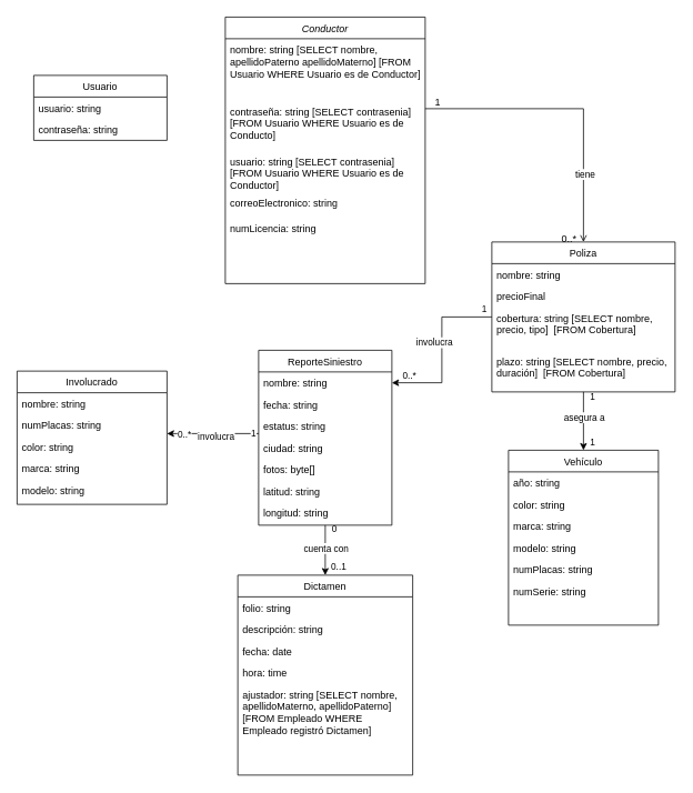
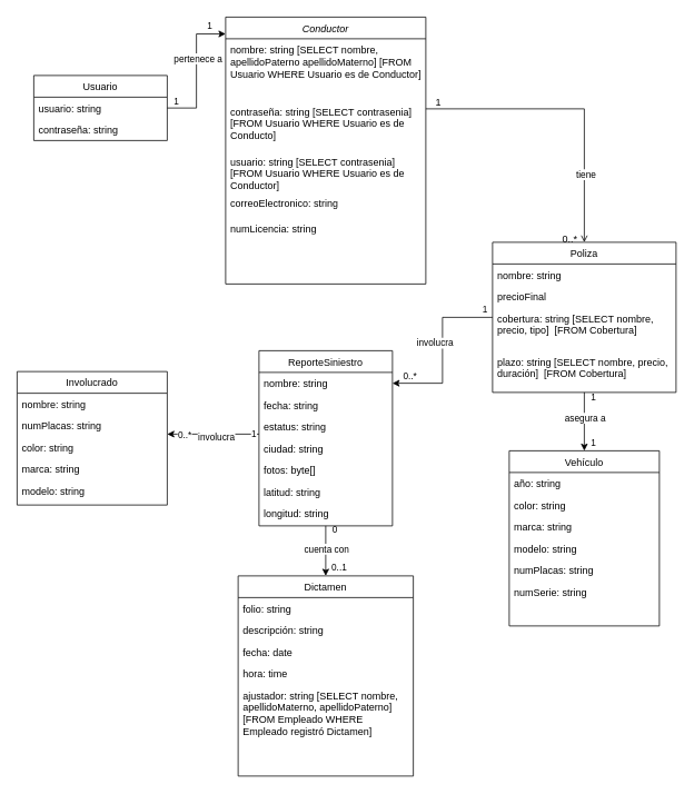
  <mxCell id="0" />
  <mxCell id="1" parent="0" />
  <mxCell id="2" value="Conductor" style="swimlane;fontStyle=2;align=center;verticalAlign=top;childLayout=stackLayout;horizontal=1;startSize=26;horizontalStack=0;resizeParent=1;resizeLast=0;collapsible=1;marginBottom=0;rounded=0;shadow=0;strokeWidth=1;" parent="1" vertex="1"><mxGeometry x="270" y="20" width="240" height="320" as="geometry"><mxRectangle x="230" y="140" width="160" height="26" as="alternateBounds" /></mxGeometry></mxCell>
  <mxCell id="3" value="nombre: string [SELECT nombre, apellidoPaterno apellidoMaterno] [FROM Usuario WHERE Usuario es de Conductor]" style="text;align=left;verticalAlign=top;spacingLeft=4;spacingRight=4;overflow=hidden;rotatable=0;points=[[0,0.5],[1,0.5]];portConstraint=eastwest;whiteSpace=wrap;" parent="2" vertex="1"><mxGeometry y="26" width="240" height="74" as="geometry" /></mxCell>
  <mxCell id="4" value="contraseña: string [SELECT contrasenia] [FROM Usuario WHERE Usuario es de Conducto]" style="text;align=left;verticalAlign=top;spacingLeft=4;spacingRight=4;overflow=hidden;rotatable=0;points=[[0,0.5],[1,0.5]];portConstraint=eastwest;rounded=0;shadow=0;html=0;whiteSpace=wrap;" parent="2" vertex="1"><mxGeometry y="100" width="240" height="60" as="geometry" /></mxCell>
  <mxCell id="5" value="usuario: string [SELECT contrasenia] [FROM Usuario WHERE Usuario es de Conductor]" style="text;align=left;verticalAlign=top;spacingLeft=4;spacingRight=4;overflow=hidden;rotatable=0;points=[[0,0.5],[1,0.5]];portConstraint=eastwest;rounded=0;shadow=0;html=0;whiteSpace=wrap;" parent="2" vertex="1"><mxGeometry y="160" width="240" height="50" as="geometry" /></mxCell>
  <mxCell id="6" value="correoElectronico: string" style="text;align=left;verticalAlign=top;spacingLeft=4;spacingRight=4;overflow=hidden;rotatable=0;points=[[0,0.5],[1,0.5]];portConstraint=eastwest;rounded=0;shadow=0;html=0;whiteSpace=wrap;" vertex="1" parent="2"><mxGeometry y="210" width="240" height="30" as="geometry" /></mxCell>
  <mxCell id="7" value="numLicencia: string" style="text;align=left;verticalAlign=top;spacingLeft=4;spacingRight=4;overflow=hidden;rotatable=0;points=[[0,0.5],[1,0.5]];portConstraint=eastwest;rounded=0;shadow=0;html=0;whiteSpace=wrap;" vertex="1" parent="2"><mxGeometry y="240" width="240" height="30" as="geometry" /></mxCell>
  <mxCell id="8" style="edgeStyle=orthogonalEdgeStyle;rounded=0;orthogonalLoop=1;jettySize=auto;html=1;" edge="1" parent="1" source="16" target="55"><mxGeometry relative="1" as="geometry" /></mxCell>
  <mxCell id="9" value="cuenta con" style="edgeLabel;html=1;align=center;verticalAlign=middle;resizable=0;points=[];" vertex="1" connectable="0" parent="8"><mxGeometry x="-0.372" y="1" relative="1" as="geometry"><mxPoint x="-1" y="8" as="offset" /></mxGeometry></mxCell>
  <mxCell id="10" value="0" style="edgeLabel;html=1;align=center;verticalAlign=middle;resizable=0;points=[];" vertex="1" connectable="0" parent="8"><mxGeometry x="-0.858" y="-1" relative="1" as="geometry"><mxPoint x="11" as="offset" /></mxGeometry></mxCell>
  <mxCell id="11" value="&lt;div&gt;0..1&lt;/div&gt;" style="edgeLabel;html=1;align=center;verticalAlign=middle;resizable=0;points=[];" vertex="1" connectable="0" parent="8"><mxGeometry x="0.636" relative="1" as="geometry"><mxPoint x="15" as="offset" /></mxGeometry></mxCell>
  <mxCell id="12" style="edgeStyle=orthogonalEdgeStyle;rounded=0;orthogonalLoop=1;jettySize=auto;html=1;" edge="1" parent="1" source="16" target="61"><mxGeometry relative="1" as="geometry"><Array as="points"><mxPoint x="270" y="520" /><mxPoint x="270" y="520" /></Array></mxGeometry></mxCell>
  <mxCell id="13" value="involucra" style="edgeLabel;html=1;align=center;verticalAlign=middle;resizable=0;points=[];" vertex="1" connectable="0" parent="12"><mxGeometry x="-0.178" y="1" relative="1" as="geometry"><mxPoint x="-7" y="2" as="offset" /></mxGeometry></mxCell>
  <mxCell id="14" value="1" style="edgeLabel;html=1;align=center;verticalAlign=middle;resizable=0;points=[];" vertex="1" connectable="0" parent="12"><mxGeometry x="-0.872" y="-1" relative="1" as="geometry"><mxPoint as="offset" /></mxGeometry></mxCell>
  <mxCell id="15" value="&lt;div&gt;0..*&lt;/div&gt;" style="edgeLabel;html=1;align=center;verticalAlign=middle;resizable=0;points=[];" vertex="1" connectable="0" parent="12"><mxGeometry x="0.776" relative="1" as="geometry"><mxPoint x="8" as="offset" /></mxGeometry></mxCell>
  <mxCell id="16" value="ReporteSiniestro" style="swimlane;fontStyle=0;align=center;verticalAlign=top;childLayout=stackLayout;horizontal=1;startSize=26;horizontalStack=0;resizeParent=1;resizeLast=0;collapsible=1;marginBottom=0;rounded=0;shadow=0;strokeWidth=1;" parent="1" vertex="1"><mxGeometry x="310" y="420" width="160" height="210" as="geometry"><mxRectangle x="130" y="380" width="160" height="26" as="alternateBounds" /></mxGeometry></mxCell>
  <mxCell id="17" value="nombre: string" style="text;align=left;verticalAlign=top;spacingLeft=4;spacingRight=4;overflow=hidden;rotatable=0;points=[[0,0.5],[1,0.5]];portConstraint=eastwest;" parent="16" vertex="1"><mxGeometry y="26" width="160" height="26" as="geometry" /></mxCell>
  <mxCell id="18" value="fecha: string" style="text;align=left;verticalAlign=top;spacingLeft=4;spacingRight=4;overflow=hidden;rotatable=0;points=[[0,0.5],[1,0.5]];portConstraint=eastwest;rounded=0;shadow=0;html=0;" parent="16" vertex="1"><mxGeometry y="52" width="160" height="26" as="geometry" /></mxCell>
  <mxCell id="19" value="estatus: string" style="text;align=left;verticalAlign=top;spacingLeft=4;spacingRight=4;overflow=hidden;rotatable=0;points=[[0,0.5],[1,0.5]];portConstraint=eastwest;rounded=0;shadow=0;html=0;" vertex="1" parent="16"><mxGeometry y="78" width="160" height="26" as="geometry" /></mxCell>
  <mxCell id="20" value="ciudad: string" style="text;align=left;verticalAlign=top;spacingLeft=4;spacingRight=4;overflow=hidden;rotatable=0;points=[[0,0.5],[1,0.5]];portConstraint=eastwest;rounded=0;shadow=0;html=0;" vertex="1" parent="16"><mxGeometry y="104" width="160" height="26" as="geometry" /></mxCell>
  <mxCell id="21" value="fotos: byte[]" style="text;align=left;verticalAlign=top;spacingLeft=4;spacingRight=4;overflow=hidden;rotatable=0;points=[[0,0.5],[1,0.5]];portConstraint=eastwest;rounded=0;shadow=0;html=0;" vertex="1" parent="16"><mxGeometry y="130" width="160" height="26" as="geometry" /></mxCell>
  <mxCell id="22" value="latitud: string    " style="text;align=left;verticalAlign=top;spacingLeft=4;spacingRight=4;overflow=hidden;rotatable=0;points=[[0,0.5],[1,0.5]];portConstraint=eastwest;rounded=0;shadow=0;html=0;" vertex="1" parent="16"><mxGeometry y="156" width="160" height="26" as="geometry" /></mxCell>
  <mxCell id="23" value="longitud: string" style="text;align=left;verticalAlign=top;spacingLeft=4;spacingRight=4;overflow=hidden;rotatable=0;points=[[0,0.5],[1,0.5]];portConstraint=eastwest;rounded=0;shadow=0;html=0;" vertex="1" parent="16"><mxGeometry y="182" width="160" height="26" as="geometry" /></mxCell>
  <mxCell id="24" value="Vehículo" style="swimlane;fontStyle=0;align=center;verticalAlign=top;childLayout=stackLayout;horizontal=1;startSize=26;horizontalStack=0;resizeParent=1;resizeLast=0;collapsible=1;marginBottom=0;rounded=0;shadow=0;strokeWidth=1;" parent="1" vertex="1"><mxGeometry x="610" y="540" width="180" height="210" as="geometry"><mxRectangle x="340" y="380" width="170" height="26" as="alternateBounds" /></mxGeometry></mxCell>
  <mxCell id="25" value="año: string" style="text;align=left;verticalAlign=top;spacingLeft=4;spacingRight=4;overflow=hidden;rotatable=0;points=[[0,0.5],[1,0.5]];portConstraint=eastwest;" parent="24" vertex="1"><mxGeometry y="26" width="180" height="26" as="geometry" /></mxCell>
  <mxCell id="26" value="color: string" style="text;align=left;verticalAlign=top;spacingLeft=4;spacingRight=4;overflow=hidden;rotatable=0;points=[[0,0.5],[1,0.5]];portConstraint=eastwest;" vertex="1" parent="24"><mxGeometry y="52" width="180" height="26" as="geometry" /></mxCell>
  <mxCell id="27" value="marca: string" style="text;align=left;verticalAlign=top;spacingLeft=4;spacingRight=4;overflow=hidden;rotatable=0;points=[[0,0.5],[1,0.5]];portConstraint=eastwest;" vertex="1" parent="24"><mxGeometry y="78" width="180" height="26" as="geometry" /></mxCell>
  <mxCell id="28" value="modelo: string" style="text;align=left;verticalAlign=top;spacingLeft=4;spacingRight=4;overflow=hidden;rotatable=0;points=[[0,0.5],[1,0.5]];portConstraint=eastwest;" vertex="1" parent="24"><mxGeometry y="104" width="180" height="26" as="geometry" /></mxCell>
  <mxCell id="29" value="numPlacas: string" style="text;align=left;verticalAlign=top;spacingLeft=4;spacingRight=4;overflow=hidden;rotatable=0;points=[[0,0.5],[1,0.5]];portConstraint=eastwest;" vertex="1" parent="24"><mxGeometry y="130" width="180" height="26" as="geometry" /></mxCell>
  <mxCell id="30" value="numSerie: string" style="text;align=left;verticalAlign=top;spacingLeft=4;spacingRight=4;overflow=hidden;rotatable=0;points=[[0,0.5],[1,0.5]];portConstraint=eastwest;" vertex="1" parent="24"><mxGeometry y="156" width="180" height="26" as="geometry" /></mxCell>
  <mxCell id="31" style="edgeStyle=orthogonalEdgeStyle;rounded=0;orthogonalLoop=1;jettySize=auto;html=1;entryX=1;entryY=0.5;entryDx=0;entryDy=0;" edge="1" parent="1" source="39" target="17"><mxGeometry relative="1" as="geometry" /></mxCell>
  <mxCell id="32" value="involucra" style="edgeLabel;html=1;align=center;verticalAlign=middle;resizable=0;points=[];" vertex="1" connectable="0" parent="31"><mxGeometry x="-0.096" relative="1" as="geometry"><mxPoint x="-10" as="offset" /></mxGeometry></mxCell>
  <mxCell id="33" value="1" style="edgeLabel;html=1;align=center;verticalAlign=middle;resizable=0;points=[];" vertex="1" connectable="0" parent="31"><mxGeometry x="-0.899" y="-1" relative="1" as="geometry"><mxPoint y="-9" as="offset" /></mxGeometry></mxCell>
  <mxCell id="34" value="0..*" style="edgeLabel;html=1;align=center;verticalAlign=middle;resizable=0;points=[];" vertex="1" connectable="0" parent="31"><mxGeometry x="0.843" y="2" relative="1" as="geometry"><mxPoint x="4" y="-11" as="offset" /></mxGeometry></mxCell>
  <mxCell id="35" style="edgeStyle=orthogonalEdgeStyle;rounded=0;orthogonalLoop=1;jettySize=auto;html=1;" edge="1" parent="1" source="39" target="24"><mxGeometry relative="1" as="geometry" /></mxCell>
  <mxCell id="36" value="asegura a" style="edgeLabel;html=1;align=center;verticalAlign=middle;resizable=0;points=[];" vertex="1" connectable="0" parent="35"><mxGeometry x="-0.154" relative="1" as="geometry"><mxPoint as="offset" /></mxGeometry></mxCell>
  <mxCell id="37" value="1" style="edgeLabel;html=1;align=center;verticalAlign=middle;resizable=0;points=[];" vertex="1" connectable="0" parent="35"><mxGeometry x="0.824" y="1" relative="1" as="geometry"><mxPoint x="9" y="-4" as="offset" /></mxGeometry></mxCell>
  <mxCell id="38" value="1" style="edgeLabel;html=1;align=center;verticalAlign=middle;resizable=0;points=[];" vertex="1" connectable="0" parent="35"><mxGeometry x="-0.868" relative="1" as="geometry"><mxPoint x="10" as="offset" /></mxGeometry></mxCell>
  <mxCell id="39" value="Poliza" style="swimlane;fontStyle=0;align=center;verticalAlign=top;childLayout=stackLayout;horizontal=1;startSize=26;horizontalStack=0;resizeParent=1;resizeLast=0;collapsible=1;marginBottom=0;rounded=0;shadow=0;strokeWidth=1;" parent="1" vertex="1"><mxGeometry x="590" y="290" width="220" height="180" as="geometry"><mxRectangle x="550" y="140" width="160" height="26" as="alternateBounds" /></mxGeometry></mxCell>
  <mxCell id="40" value="nombre: string" style="text;align=left;verticalAlign=top;spacingLeft=4;spacingRight=4;overflow=hidden;rotatable=0;points=[[0,0.5],[1,0.5]];portConstraint=eastwest;" parent="39" vertex="1"><mxGeometry y="26" width="220" height="26" as="geometry" /></mxCell>
  <mxCell id="41" value="precioFinal" style="text;align=left;verticalAlign=top;spacingLeft=4;spacingRight=4;overflow=hidden;rotatable=0;points=[[0,0.5],[1,0.5]];portConstraint=eastwest;rounded=0;shadow=0;html=0;" parent="39" vertex="1"><mxGeometry y="52" width="220" height="26" as="geometry" /></mxCell>
  <mxCell id="42" value="cobertura: string [SELECT nombre, precio, tipo]  [FROM Cobertura]" style="text;align=left;verticalAlign=top;spacingLeft=4;spacingRight=4;overflow=hidden;rotatable=0;points=[[0,0.5],[1,0.5]];portConstraint=eastwest;rounded=0;shadow=0;html=0;whiteSpace=wrap;" parent="39" vertex="1"><mxGeometry y="78" width="220" height="52" as="geometry" /></mxCell>
  <mxCell id="43" value="plazo: string [SELECT nombre, precio, duración]  [FROM Cobertura]" style="text;align=left;verticalAlign=top;spacingLeft=4;spacingRight=4;overflow=hidden;rotatable=0;points=[[0,0.5],[1,0.5]];portConstraint=eastwest;rounded=0;shadow=0;html=0;whiteSpace=wrap;" parent="39" vertex="1"><mxGeometry y="130" width="220" height="50" as="geometry" /></mxCell>
  <mxCell id="44" value="" style="endArrow=open;shadow=0;strokeWidth=1;rounded=0;endFill=1;edgeStyle=elbowEdgeStyle;elbow=vertical;" parent="1" source="2" target="39" edge="1"><mxGeometry x="0.5" y="41" relative="1" as="geometry"><mxPoint x="390" y="182" as="sourcePoint" /><mxPoint x="550" y="182" as="targetPoint" /><mxPoint x="-40" y="32" as="offset" /><Array as="points"><mxPoint x="370" y="130" /></Array></mxGeometry></mxCell>
  <mxCell id="45" value="1" style="resizable=0;align=left;verticalAlign=bottom;labelBackgroundColor=none;fontSize=12;" parent="44" connectable="0" vertex="1"><mxGeometry x="-1" relative="1" as="geometry"><mxPoint x="10" as="offset" /></mxGeometry></mxCell>
  <mxCell id="46" value="0..*" style="resizable=0;align=right;verticalAlign=bottom;labelBackgroundColor=none;fontSize=12;" parent="44" connectable="0" vertex="1"><mxGeometry x="1" relative="1" as="geometry"><mxPoint x="-7" y="4" as="offset" /></mxGeometry></mxCell>
  <mxCell id="47" value="tiene" style="edgeLabel;html=1;align=center;verticalAlign=middle;resizable=0;points=[];" vertex="1" connectable="0" parent="44"><mxGeometry x="0.534" y="1" relative="1" as="geometry"><mxPoint as="offset" /></mxGeometry></mxCell>
+ <mxCell id="48" style="edgeStyle=orthogonalEdgeStyle;rounded=0;orthogonalLoop=1;jettySize=auto;html=1;entryX=0;entryY=0.063;entryDx=0;entryDy=0;entryPerimeter=0;" edge="1" parent="1" source="52" target="2"><mxGeometry relative="1" as="geometry" /></mxCell>
+ <mxCell id="49" value="pertenece a" style="edgeLabel;html=1;align=center;verticalAlign=middle;resizable=0;points=[];" vertex="1" connectable="0" parent="48"><mxGeometry x="0.197" y="-1" relative="1" as="geometry"><mxPoint as="offset" /></mxGeometry></mxCell>
+ <mxCell id="50" value="1" style="edgeLabel;html=1;align=center;verticalAlign=middle;resizable=0;points=[];" vertex="1" connectable="0" parent="48"><mxGeometry x="-0.878" y="-1" relative="1" as="geometry"><mxPoint y="-10" as="offset" /></mxGeometry></mxCell>
+ <mxCell id="51" value="1" style="edgeLabel;html=1;align=center;verticalAlign=middle;resizable=0;points=[];" vertex="1" connectable="0" parent="48"><mxGeometry x="0.891" relative="1" as="geometry"><mxPoint x="-11" y="-10" as="offset" /></mxGeometry></mxCell>
  <mxCell id="52" value="Usuario" style="swimlane;fontStyle=0;align=center;verticalAlign=top;childLayout=stackLayout;horizontal=1;startSize=26;horizontalStack=0;resizeParent=1;resizeLast=0;collapsible=1;marginBottom=0;rounded=0;shadow=0;strokeWidth=1;" vertex="1" parent="1"><mxGeometry x="40" y="90" width="160" height="78" as="geometry"><mxRectangle x="340" y="380" width="170" height="26" as="alternateBounds" /></mxGeometry></mxCell>
  <mxCell id="53" value="usuario: string" style="text;align=left;verticalAlign=top;spacingLeft=4;spacingRight=4;overflow=hidden;rotatable=0;points=[[0,0.5],[1,0.5]];portConstraint=eastwest;" vertex="1" parent="52"><mxGeometry y="26" width="160" height="26" as="geometry" /></mxCell>
  <mxCell id="54" value="contraseña: string" style="text;align=left;verticalAlign=top;spacingLeft=4;spacingRight=4;overflow=hidden;rotatable=0;points=[[0,0.5],[1,0.5]];portConstraint=eastwest;" vertex="1" parent="52"><mxGeometry y="52" width="160" height="26" as="geometry" /></mxCell>
  <mxCell id="55" value="Dictamen" style="swimlane;fontStyle=0;align=center;verticalAlign=top;childLayout=stackLayout;horizontal=1;startSize=26;horizontalStack=0;resizeParent=1;resizeLast=0;collapsible=1;marginBottom=0;rounded=0;shadow=0;strokeWidth=1;" vertex="1" parent="1"><mxGeometry x="285" y="690" width="210" height="240" as="geometry"><mxRectangle x="340" y="380" width="170" height="26" as="alternateBounds" /></mxGeometry></mxCell>
  <mxCell id="56" value="folio: string" style="text;align=left;verticalAlign=top;spacingLeft=4;spacingRight=4;overflow=hidden;rotatable=0;points=[[0,0.5],[1,0.5]];portConstraint=eastwest;" vertex="1" parent="55"><mxGeometry y="26" width="210" height="26" as="geometry" /></mxCell>
  <mxCell id="57" value="descripción: string" style="text;align=left;verticalAlign=top;spacingLeft=4;spacingRight=4;overflow=hidden;rotatable=0;points=[[0,0.5],[1,0.5]];portConstraint=eastwest;" vertex="1" parent="55"><mxGeometry y="52" width="210" height="26" as="geometry" /></mxCell>
  <mxCell id="58" value="fecha: date" style="text;align=left;verticalAlign=top;spacingLeft=4;spacingRight=4;overflow=hidden;rotatable=0;points=[[0,0.5],[1,0.5]];portConstraint=eastwest;" vertex="1" parent="55"><mxGeometry y="78" width="210" height="26" as="geometry" /></mxCell>
  <mxCell id="59" value="hora: time" style="text;align=left;verticalAlign=top;spacingLeft=4;spacingRight=4;overflow=hidden;rotatable=0;points=[[0,0.5],[1,0.5]];portConstraint=eastwest;" vertex="1" parent="55"><mxGeometry y="104" width="210" height="26" as="geometry" /></mxCell>
  <mxCell id="60" value="ajustador: string [SELECT nombre, apellidoMaterno, apellidoPaterno] [FROM Empleado WHERE Empleado registró Dictamen] " style="text;align=left;verticalAlign=top;spacingLeft=4;spacingRight=4;overflow=hidden;rotatable=0;points=[[0,0.5],[1,0.5]];portConstraint=eastwest;whiteSpace=wrap;" vertex="1" parent="55"><mxGeometry y="130" width="210" height="70" as="geometry" /></mxCell>
  <mxCell id="61" value="Involucrado" style="swimlane;fontStyle=0;align=center;verticalAlign=top;childLayout=stackLayout;horizontal=1;startSize=26;horizontalStack=0;resizeParent=1;resizeLast=0;collapsible=1;marginBottom=0;rounded=0;shadow=0;strokeWidth=1;" vertex="1" parent="1"><mxGeometry x="20" y="445" width="180" height="160" as="geometry"><mxRectangle x="340" y="380" width="170" height="26" as="alternateBounds" /></mxGeometry></mxCell>
  <mxCell id="62" value="nombre: string" style="text;align=left;verticalAlign=top;spacingLeft=4;spacingRight=4;overflow=hidden;rotatable=0;points=[[0,0.5],[1,0.5]];portConstraint=eastwest;" vertex="1" parent="61"><mxGeometry y="26" width="180" height="26" as="geometry" /></mxCell>
  <mxCell id="63" value="numPlacas: string" style="text;align=left;verticalAlign=top;spacingLeft=4;spacingRight=4;overflow=hidden;rotatable=0;points=[[0,0.5],[1,0.5]];portConstraint=eastwest;" vertex="1" parent="61"><mxGeometry y="52" width="180" height="26" as="geometry" /></mxCell>
  <mxCell id="64" value="color: string" style="text;align=left;verticalAlign=top;spacingLeft=4;spacingRight=4;overflow=hidden;rotatable=0;points=[[0,0.5],[1,0.5]];portConstraint=eastwest;" vertex="1" parent="61"><mxGeometry y="78" width="180" height="26" as="geometry" /></mxCell>
  <mxCell id="65" value="marca: string" style="text;align=left;verticalAlign=top;spacingLeft=4;spacingRight=4;overflow=hidden;rotatable=0;points=[[0,0.5],[1,0.5]];portConstraint=eastwest;" vertex="1" parent="61"><mxGeometry y="104" width="180" height="26" as="geometry" /></mxCell>
  <mxCell id="66" value="modelo: string" style="text;align=left;verticalAlign=top;spacingLeft=4;spacingRight=4;overflow=hidden;rotatable=0;points=[[0,0.5],[1,0.5]];portConstraint=eastwest;" vertex="1" parent="61"><mxGeometry y="130" width="180" height="26" as="geometry" /></mxCell>
